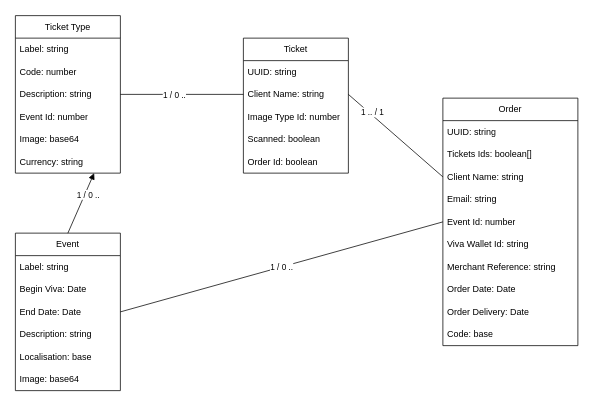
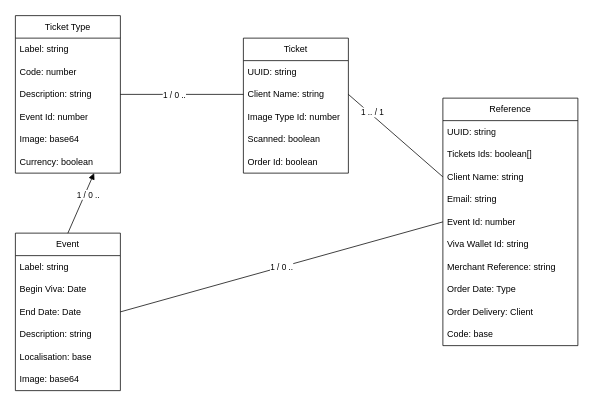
  <mxCell id="0" />
  <mxCell id="1" parent="0" />
  <mxCell id="2" value="Ticket" style="swimlane;fontStyle=0;childLayout=stackLayout;horizontal=1;startSize=30;horizontalStack=0;resizeParent=1;resizeParentMax=0;resizeLast=0;collapsible=1;marginBottom=0;whiteSpace=wrap;html=1;" parent="1" vertex="1"><mxGeometry x="324" y="50" width="140" height="180" as="geometry" /></mxCell>
  <mxCell id="3" value="UUID: string" style="text;strokeColor=none;fillColor=none;align=left;verticalAlign=middle;spacingLeft=4;spacingRight=4;overflow=hidden;points=[[0,0.5],[1,0.5]];portConstraint=eastwest;rotatable=0;whiteSpace=wrap;html=1;" parent="2" vertex="1"><mxGeometry y="30" width="140" height="30" as="geometry" /></mxCell>
  <mxCell id="4" value="Client Name: string" style="text;strokeColor=none;fillColor=none;align=left;verticalAlign=middle;spacingLeft=4;spacingRight=4;overflow=hidden;points=[[0,0.5],[1,0.5]];portConstraint=eastwest;rotatable=0;whiteSpace=wrap;html=1;" parent="2" vertex="1"><mxGeometry y="60" width="140" height="30" as="geometry" /></mxCell>
  <mxCell id="5" value="Image Type Id: number" style="text;strokeColor=none;fillColor=none;align=left;verticalAlign=middle;spacingLeft=4;spacingRight=4;overflow=hidden;points=[[0,0.5],[1,0.5]];portConstraint=eastwest;rotatable=0;whiteSpace=wrap;html=1;" parent="2" vertex="1"><mxGeometry y="90" width="140" height="30" as="geometry" /></mxCell>
  <mxCell id="6" value="Scanned: boolean" style="text;strokeColor=none;fillColor=none;align=left;verticalAlign=middle;spacingLeft=4;spacingRight=4;overflow=hidden;points=[[0,0.5],[1,0.5]];portConstraint=eastwest;rotatable=0;whiteSpace=wrap;html=1;" vertex="1" parent="2"><mxGeometry y="120" width="140" height="30" as="geometry" /></mxCell>
  <mxCell id="7" value="&lt;div&gt;Order Id: boolean&lt;/div&gt;" style="text;strokeColor=none;fillColor=none;align=left;verticalAlign=middle;spacingLeft=4;spacingRight=4;overflow=hidden;points=[[0,0.5],[1,0.5]];portConstraint=eastwest;rotatable=0;whiteSpace=wrap;html=1;" vertex="1" parent="2"><mxGeometry y="150" width="140" height="30" as="geometry" /></mxCell>
  <mxCell id="8" value="Ticket Type" style="swimlane;fontStyle=0;childLayout=stackLayout;horizontal=1;startSize=30;horizontalStack=0;resizeParent=1;resizeParentMax=0;resizeLast=0;collapsible=1;marginBottom=0;whiteSpace=wrap;html=1;" parent="1" vertex="1"><mxGeometry x="20" y="20" width="140" height="210" as="geometry" /></mxCell>
  <mxCell id="9" value="Label: string" style="text;strokeColor=none;fillColor=none;align=left;verticalAlign=middle;spacingLeft=4;spacingRight=4;overflow=hidden;points=[[0,0.5],[1,0.5]];portConstraint=eastwest;rotatable=0;whiteSpace=wrap;html=1;" parent="8" vertex="1"><mxGeometry y="30" width="140" height="30" as="geometry" /></mxCell>
  <mxCell id="10" value="Code: number" style="text;strokeColor=none;fillColor=none;align=left;verticalAlign=middle;spacingLeft=4;spacingRight=4;overflow=hidden;points=[[0,0.5],[1,0.5]];portConstraint=eastwest;rotatable=0;whiteSpace=wrap;html=1;" parent="8" vertex="1"><mxGeometry y="60" width="140" height="30" as="geometry" /></mxCell>
  <mxCell id="11" value="Description: string" style="text;strokeColor=none;fillColor=none;align=left;verticalAlign=middle;spacingLeft=4;spacingRight=4;overflow=hidden;points=[[0,0.5],[1,0.5]];portConstraint=eastwest;rotatable=0;whiteSpace=wrap;html=1;" parent="8" vertex="1"><mxGeometry y="90" width="140" height="30" as="geometry" /></mxCell>
  <mxCell id="12" value="&lt;div&gt;Event Id: number&lt;/div&gt;" style="text;strokeColor=none;fillColor=none;align=left;verticalAlign=middle;spacingLeft=4;spacingRight=4;overflow=hidden;points=[[0,0.5],[1,0.5]];portConstraint=eastwest;rotatable=0;whiteSpace=wrap;html=1;" parent="8" vertex="1"><mxGeometry y="120" width="140" height="30" as="geometry" /></mxCell>
  <mxCell id="13" value="Image: base64" style="text;strokeColor=none;fillColor=none;align=left;verticalAlign=middle;spacingLeft=4;spacingRight=4;overflow=hidden;points=[[0,0.5],[1,0.5]];portConstraint=eastwest;rotatable=0;whiteSpace=wrap;html=1;" parent="8" vertex="1"><mxGeometry y="150" width="140" height="30" as="geometry" /></mxCell>
- <mxCell id="14" value="Currency: string" style="text;strokeColor=none;fillColor=none;align=left;verticalAlign=middle;spacingLeft=4;spacingRight=4;overflow=hidden;points=[[0,0.5],[1,0.5]];portConstraint=eastwest;rotatable=0;whiteSpace=wrap;html=1;" vertex="1" parent="8"><mxGeometry y="180" width="140" height="30" as="geometry" /></mxCell>
+ <mxCell id="14" value="Currency: boolean" style="text;strokeColor=none;fillColor=none;align=left;verticalAlign=middle;spacingLeft=4;spacingRight=4;overflow=hidden;points=[[0,0.5],[1,0.5]];portConstraint=eastwest;rotatable=0;whiteSpace=wrap;html=1;" vertex="1" parent="8"><mxGeometry y="180" width="140" height="30" as="geometry" /></mxCell>
  <mxCell id="15" value="Event" style="swimlane;fontStyle=0;childLayout=stackLayout;horizontal=1;startSize=30;horizontalStack=0;resizeParent=1;resizeParentMax=0;resizeLast=0;collapsible=1;marginBottom=0;whiteSpace=wrap;html=1;" parent="1" vertex="1"><mxGeometry x="20" y="310" width="140" height="210" as="geometry" /></mxCell>
  <mxCell id="16" value="Label: string" style="text;strokeColor=none;fillColor=none;align=left;verticalAlign=middle;spacingLeft=4;spacingRight=4;overflow=hidden;points=[[0,0.5],[1,0.5]];portConstraint=eastwest;rotatable=0;whiteSpace=wrap;html=1;" parent="15" vertex="1"><mxGeometry y="30" width="140" height="30" as="geometry" /></mxCell>
  <mxCell id="17" value="Begin Viva: Date" style="text;strokeColor=none;fillColor=none;align=left;verticalAlign=middle;spacingLeft=4;spacingRight=4;overflow=hidden;points=[[0,0.5],[1,0.5]];portConstraint=eastwest;rotatable=0;whiteSpace=wrap;html=1;" parent="15" vertex="1"><mxGeometry y="60" width="140" height="30" as="geometry" /></mxCell>
  <mxCell id="18" value="End Date: Date" style="text;strokeColor=none;fillColor=none;align=left;verticalAlign=middle;spacingLeft=4;spacingRight=4;overflow=hidden;points=[[0,0.5],[1,0.5]];portConstraint=eastwest;rotatable=0;whiteSpace=wrap;html=1;" parent="15" vertex="1"><mxGeometry y="90" width="140" height="30" as="geometry" /></mxCell>
  <mxCell id="19" value="Description: string" style="text;strokeColor=none;fillColor=none;align=left;verticalAlign=middle;spacingLeft=4;spacingRight=4;overflow=hidden;points=[[0,0.5],[1,0.5]];portConstraint=eastwest;rotatable=0;whiteSpace=wrap;html=1;" parent="15" vertex="1"><mxGeometry y="120" width="140" height="30" as="geometry" /></mxCell>
  <mxCell id="20" value="Localisation: base" style="text;strokeColor=none;fillColor=none;align=left;verticalAlign=middle;spacingLeft=4;spacingRight=4;overflow=hidden;points=[[0,0.5],[1,0.5]];portConstraint=eastwest;rotatable=0;whiteSpace=wrap;html=1;" parent="15" vertex="1"><mxGeometry y="150" width="140" height="30" as="geometry" /></mxCell>
  <mxCell id="21" value="Image: base64" style="text;strokeColor=none;fillColor=none;align=left;verticalAlign=middle;spacingLeft=4;spacingRight=4;overflow=hidden;points=[[0,0.5],[1,0.5]];portConstraint=eastwest;rotatable=0;whiteSpace=wrap;html=1;" parent="15" vertex="1"><mxGeometry y="180" width="140" height="30" as="geometry" /></mxCell>
- <mxCell id="22" value="Order" style="swimlane;fontStyle=0;childLayout=stackLayout;horizontal=1;startSize=30;horizontalStack=0;resizeParent=1;resizeParentMax=0;resizeLast=0;collapsible=1;marginBottom=0;whiteSpace=wrap;html=1;" parent="1" vertex="1"><mxGeometry x="590" y="130" width="180" height="330" as="geometry" /></mxCell>
+ <mxCell id="22" value="Reference" style="swimlane;fontStyle=0;childLayout=stackLayout;horizontal=1;startSize=30;horizontalStack=0;resizeParent=1;resizeParentMax=0;resizeLast=0;collapsible=1;marginBottom=0;whiteSpace=wrap;html=1;" parent="1" vertex="1"><mxGeometry x="590" y="130" width="180" height="330" as="geometry" /></mxCell>
  <mxCell id="23" value="UUID: string" style="text;strokeColor=none;fillColor=none;align=left;verticalAlign=middle;spacingLeft=4;spacingRight=4;overflow=hidden;points=[[0,0.5],[1,0.5]];portConstraint=eastwest;rotatable=0;whiteSpace=wrap;html=1;" parent="22" vertex="1"><mxGeometry y="30" width="180" height="30" as="geometry" /></mxCell>
  <mxCell id="24" value="Tickets Ids: boolean[]" style="text;strokeColor=none;fillColor=none;align=left;verticalAlign=middle;spacingLeft=4;spacingRight=4;overflow=hidden;points=[[0,0.5],[1,0.5]];portConstraint=eastwest;rotatable=0;whiteSpace=wrap;html=1;" parent="22" vertex="1"><mxGeometry y="60" width="180" height="30" as="geometry" /></mxCell>
  <mxCell id="25" value="Client Name: string" style="text;strokeColor=none;fillColor=none;align=left;verticalAlign=middle;spacingLeft=4;spacingRight=4;overflow=hidden;points=[[0,0.5],[1,0.5]];portConstraint=eastwest;rotatable=0;whiteSpace=wrap;html=1;" parent="22" vertex="1"><mxGeometry y="90" width="180" height="30" as="geometry" /></mxCell>
  <mxCell id="26" value="Email: string" style="text;strokeColor=none;fillColor=none;align=left;verticalAlign=middle;spacingLeft=4;spacingRight=4;overflow=hidden;points=[[0,0.5],[1,0.5]];portConstraint=eastwest;rotatable=0;whiteSpace=wrap;html=1;" parent="22" vertex="1"><mxGeometry y="120" width="180" height="30" as="geometry" /></mxCell>
  <mxCell id="27" value="Event Id: number" style="text;strokeColor=none;fillColor=none;align=left;verticalAlign=middle;spacingLeft=4;spacingRight=4;overflow=hidden;points=[[0,0.5],[1,0.5]];portConstraint=eastwest;rotatable=0;whiteSpace=wrap;html=1;" parent="22" vertex="1"><mxGeometry y="150" width="180" height="30" as="geometry" /></mxCell>
  <mxCell id="28" value="Viva Wallet Id: string" style="text;strokeColor=none;fillColor=none;align=left;verticalAlign=middle;spacingLeft=4;spacingRight=4;overflow=hidden;points=[[0,0.5],[1,0.5]];portConstraint=eastwest;rotatable=0;whiteSpace=wrap;html=1;" parent="22" vertex="1"><mxGeometry y="180" width="180" height="30" as="geometry" /></mxCell>
  <mxCell id="29" value="&lt;div&gt;Merchant Reference: string&lt;/div&gt;" style="text;strokeColor=none;fillColor=none;align=left;verticalAlign=middle;spacingLeft=4;spacingRight=4;overflow=hidden;points=[[0,0.5],[1,0.5]];portConstraint=eastwest;rotatable=0;whiteSpace=wrap;html=1;" parent="22" vertex="1"><mxGeometry y="210" width="180" height="30" as="geometry" /></mxCell>
- <mxCell id="30" value="&lt;div&gt;Order Date: Date&lt;/div&gt;" style="text;strokeColor=none;fillColor=none;align=left;verticalAlign=middle;spacingLeft=4;spacingRight=4;overflow=hidden;points=[[0,0.5],[1,0.5]];portConstraint=eastwest;rotatable=0;whiteSpace=wrap;html=1;" parent="22" vertex="1"><mxGeometry y="240" width="180" height="30" as="geometry" /></mxCell>
- <mxCell id="31" value="Order Delivery: Date" style="text;strokeColor=none;fillColor=none;align=left;verticalAlign=middle;spacingLeft=4;spacingRight=4;overflow=hidden;points=[[0,0.5],[1,0.5]];portConstraint=eastwest;rotatable=0;whiteSpace=wrap;html=1;" parent="22" vertex="1"><mxGeometry y="270" width="180" height="30" as="geometry" /></mxCell>
+ <mxCell id="30" value="&lt;div&gt;Order Date: Type&lt;/div&gt;" style="text;strokeColor=none;fillColor=none;align=left;verticalAlign=middle;spacingLeft=4;spacingRight=4;overflow=hidden;points=[[0,0.5],[1,0.5]];portConstraint=eastwest;rotatable=0;whiteSpace=wrap;html=1;" parent="22" vertex="1"><mxGeometry y="240" width="180" height="30" as="geometry" /></mxCell>
+ <mxCell id="31" value="Order Delivery: Client" style="text;strokeColor=none;fillColor=none;align=left;verticalAlign=middle;spacingLeft=4;spacingRight=4;overflow=hidden;points=[[0,0.5],[1,0.5]];portConstraint=eastwest;rotatable=0;whiteSpace=wrap;html=1;" parent="22" vertex="1"><mxGeometry y="270" width="180" height="30" as="geometry" /></mxCell>
  <mxCell id="32" value="&lt;div&gt;Code: base&lt;/div&gt;" style="text;strokeColor=none;fillColor=none;align=left;verticalAlign=middle;spacingLeft=4;spacingRight=4;overflow=hidden;points=[[0,0.5],[1,0.5]];portConstraint=eastwest;rotatable=0;whiteSpace=wrap;html=1;" vertex="1" parent="22"><mxGeometry y="300" width="180" height="30" as="geometry" /></mxCell>
  <mxCell id="33" value="" style="endArrow=block;html=1;rounded=0;exitX=0.5;exitY=0;exitDx=0;exitDy=0;entryX=0.75;entryY=1;entryDx=0;entryDy=0;" parent="1" source="15" target="8" edge="1"><mxGeometry width="50" height="50" relative="1" as="geometry"><mxPoint x="370" y="280" as="sourcePoint" /><mxPoint x="420" y="230" as="targetPoint" /></mxGeometry></mxCell>
  <mxCell id="34" value="1 / 0 .." style="edgeLabel;html=1;align=center;verticalAlign=middle;resizable=0;points=[];" parent="33" vertex="1" connectable="0"><mxGeometry x="0.333" y="-4" relative="1" as="geometry"><mxPoint as="offset" /></mxGeometry></mxCell>
  <mxCell id="35" value="" style="endArrow=none;html=1;rounded=0;exitX=1;exitY=0.5;exitDx=0;exitDy=0;entryX=0;entryY=0.5;entryDx=0;entryDy=0;" parent="1" source="11" target="4" edge="1"><mxGeometry width="50" height="50" relative="1" as="geometry"><mxPoint x="370" y="280" as="sourcePoint" /><mxPoint x="420" y="230" as="targetPoint" /></mxGeometry></mxCell>
  <mxCell id="36" value="1 / 0 .." style="edgeLabel;html=1;align=center;verticalAlign=middle;resizable=0;points=[];" parent="35" vertex="1" connectable="0"><mxGeometry x="-0.135" relative="1" as="geometry"><mxPoint as="offset" /></mxGeometry></mxCell>
  <mxCell id="37" value="" style="endArrow=none;html=1;rounded=0;exitX=0;exitY=0.5;exitDx=0;exitDy=0;entryX=1;entryY=0.5;entryDx=0;entryDy=0;" parent="1" source="25" target="4" edge="1"><mxGeometry width="50" height="50" relative="1" as="geometry"><mxPoint x="370" y="280" as="sourcePoint" /><mxPoint x="470" y="160" as="targetPoint" /></mxGeometry></mxCell>
  <mxCell id="38" value="1 .. / 1" style="edgeLabel;html=1;align=center;verticalAlign=middle;resizable=0;points=[];" parent="37" vertex="1" connectable="0"><mxGeometry x="0.531" y="-3" relative="1" as="geometry"><mxPoint as="offset" /></mxGeometry></mxCell>
  <mxCell id="39" value="1 / 0 .." style="endArrow=none;html=1;rounded=0;exitX=1;exitY=0.5;exitDx=0;exitDy=0;entryX=0;entryY=0.5;entryDx=0;entryDy=0;" parent="1" source="18" target="27" edge="1"><mxGeometry width="50" height="50" relative="1" as="geometry"><mxPoint x="370" y="310" as="sourcePoint" /><mxPoint x="420" y="260" as="targetPoint" /></mxGeometry></mxCell>
